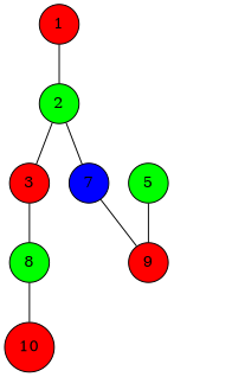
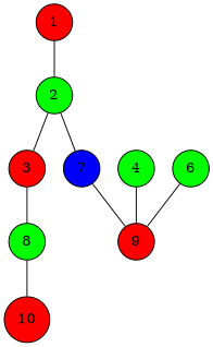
  graph {
    fontname="DejaVu Serif"
    splines=true
    node [fillcolor=red fontname="DejaVu Serif" shape=circle style=filled]
    edge [fontname="DejaVu Serif"]
    n1 [label=1]
    n2 [fillcolor=green label=2]
    n3 [label=3]
    n4 [fillcolor=blue label=7]
    n5 [fillcolor=green label=8]
    n6 [label=9]
    n7 [label=10]
-   n8 [fillcolor=green label=5]
+   n8 [fillcolor=green label=4]
+   n9 [fillcolor=green label=6]
    n1 -- n2
    n2 -- n3
    n2 -- n4
    n3 -- n5
    n4 -- n6
    n5 -- n7
    n8 -- n6
+   n9 -- n6
  }
